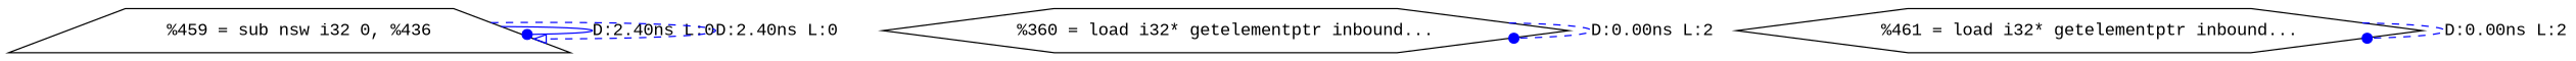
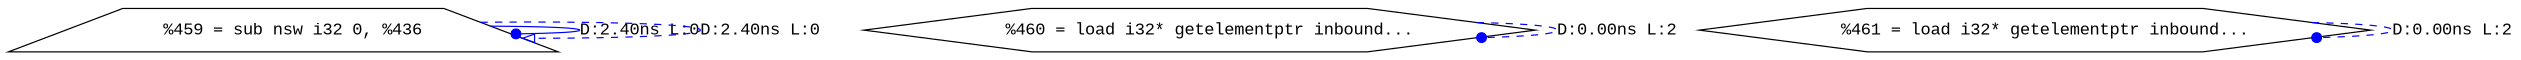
  digraph {
    fontname="Liberation Mono"
    node [shape=hexagon fontname="Liberation Mono"]
    edge [color=blue style=dashed arrowhead=dot fontname="Liberation Mono"]
    n1 [label="  %459 = sub nsw i32 0, %436" shape=trapezium]
-   n2 [label="%360 = load i32* getelementptr inbound..."]
+   n2 [label="  %460 = load i32* getelementptr inbound..."]
    n3 [label="  %461 = load i32* getelementptr inbound..."]
    n1 -> n1 [label="D:2.40ns L:0" style=solid]
    n1 -> n1 [label="D:2.40ns L:0" arrowhead=onormal]
    n2 -> n2 [label="D:0.00ns L:2"]
    n3 -> n3 [label="D:0.00ns L:2"]
  }
